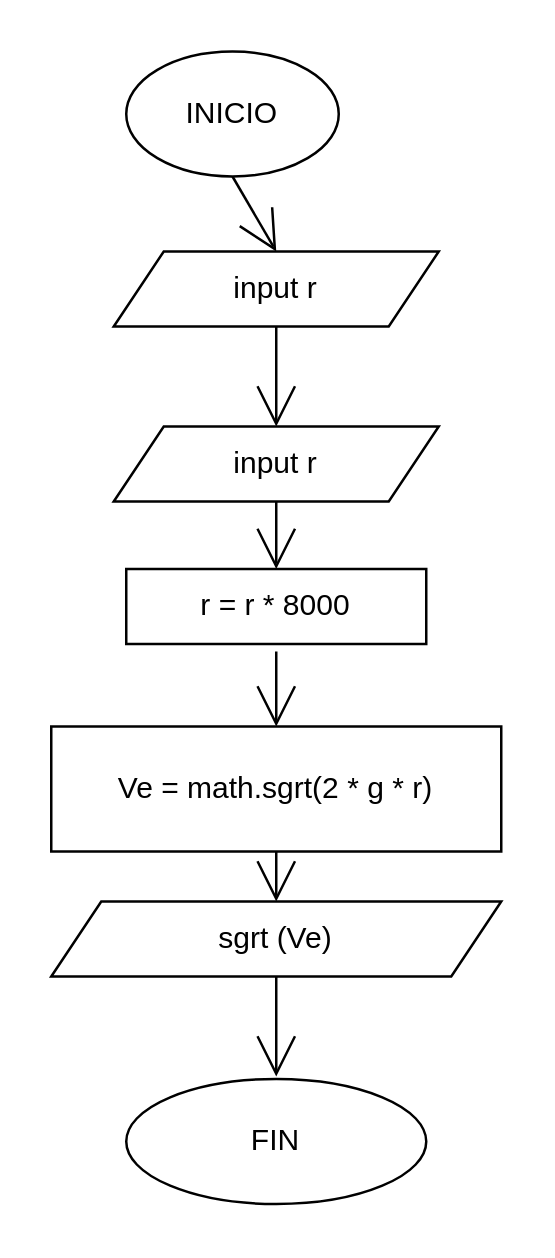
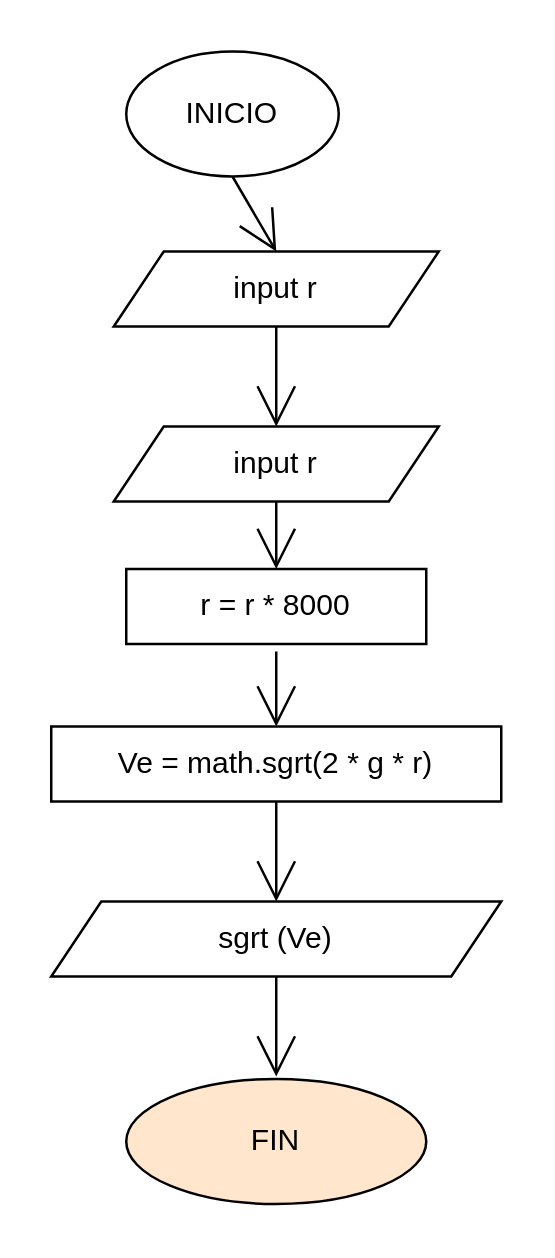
  <mxCell id="0" />
  <mxCell id="1" parent="0" />
  <mxCell id="2" style="edgeStyle=none;curved=1;rounded=0;orthogonalLoop=1;jettySize=auto;html=1;exitX=0.5;exitY=1;exitDx=0;exitDy=0;endArrow=open;startSize=14;endSize=14;sourcePerimeterSpacing=8;targetPerimeterSpacing=8;entryX=0.5;entryY=0;entryDx=0;entryDy=0;" edge="1" parent="1" source="3" target="14"><mxGeometry relative="1" as="geometry"><mxPoint x="110" y="110" as="targetPoint" /></mxGeometry></mxCell>
  <mxCell id="3" value="INICIO" style="ellipse;whiteSpace=wrap;html=1;hachureGap=4;pointerEvents=0;" vertex="1" parent="1"><mxGeometry x="50" y="20" width="85" height="50" as="geometry" /></mxCell>
  <mxCell id="4" style="edgeStyle=none;curved=1;rounded=0;orthogonalLoop=1;jettySize=auto;html=1;entryX=0.5;entryY=0;entryDx=0;entryDy=0;endArrow=open;startSize=14;endSize=14;sourcePerimeterSpacing=8;targetPerimeterSpacing=8;exitX=0.5;exitY=1;exitDx=0;exitDy=0;" edge="1" parent="1" source="14" target="13"><mxGeometry relative="1" as="geometry"><mxPoint x="110" y="190" as="sourcePoint" /></mxGeometry></mxCell>
  <mxCell id="5" value="r = r * 8000" style="rounded=0;whiteSpace=wrap;html=1;hachureGap=4;pointerEvents=0;" vertex="1" parent="1"><mxGeometry x="50" y="227" width="120" height="30" as="geometry" /></mxCell>
- <mxCell id="6" value="Ve = math.sgrt(2 * g * r)" style="rounded=0;whiteSpace=wrap;html=1;hachureGap=4;pointerEvents=0;" vertex="1" parent="1"><mxGeometry x="20" y="290" width="180" height="50" as="geometry" /></mxCell>
+ <mxCell id="6" value="Ve = math.sgrt(2 * g * r)" style="rounded=0;whiteSpace=wrap;html=1;hachureGap=4;pointerEvents=0;" vertex="1" parent="1"><mxGeometry x="20" y="290" width="180" height="30" as="geometry" /></mxCell>
  <mxCell id="7" value="sgrt (Ve)" style="shape=parallelogram;perimeter=parallelogramPerimeter;whiteSpace=wrap;html=1;fixedSize=1;hachureGap=4;pointerEvents=0;" vertex="1" parent="1"><mxGeometry x="20" y="360" width="180" height="30" as="geometry" /></mxCell>
- <mxCell id="8" value="FIN" style="ellipse;whiteSpace=wrap;html=1;hachureGap=4;pointerEvents=0;" vertex="1" parent="1"><mxGeometry x="50" y="431" width="120" height="50" as="geometry" /></mxCell>
+ <mxCell id="8" value="FIN" style="ellipse;whiteSpace=wrap;html=1;hachureGap=4;pointerEvents=0;fillColor=#ffe6cc;" vertex="1" parent="1"><mxGeometry x="50" y="431" width="120" height="50" as="geometry" /></mxCell>
  <mxCell id="9" style="edgeStyle=none;curved=1;rounded=0;orthogonalLoop=1;jettySize=auto;html=1;entryX=0.5;entryY=0;entryDx=0;entryDy=0;endArrow=open;startSize=14;endSize=14;sourcePerimeterSpacing=8;targetPerimeterSpacing=8;" edge="1" parent="1" target="5"><mxGeometry relative="1" as="geometry"><mxPoint x="110" y="190" as="sourcePoint" /><mxPoint x="120" y="110" as="targetPoint" /></mxGeometry></mxCell>
  <mxCell id="10" style="edgeStyle=none;curved=1;rounded=0;orthogonalLoop=1;jettySize=auto;html=1;entryX=0.5;entryY=0;entryDx=0;entryDy=0;endArrow=open;startSize=14;endSize=14;sourcePerimeterSpacing=8;targetPerimeterSpacing=8;" edge="1" parent="1" target="6"><mxGeometry relative="1" as="geometry"><mxPoint x="110" y="260" as="sourcePoint" /><mxPoint x="130" y="120" as="targetPoint" /></mxGeometry></mxCell>
  <mxCell id="11" style="edgeStyle=none;curved=1;rounded=0;orthogonalLoop=1;jettySize=auto;html=1;exitX=0.5;exitY=1;exitDx=0;exitDy=0;entryX=0.5;entryY=0;entryDx=0;entryDy=0;endArrow=open;startSize=14;endSize=14;sourcePerimeterSpacing=8;targetPerimeterSpacing=8;" edge="1" parent="1" source="6" target="7"><mxGeometry relative="1" as="geometry"><mxPoint x="140" y="100" as="sourcePoint" /><mxPoint x="140" y="130" as="targetPoint" /></mxGeometry></mxCell>
  <mxCell id="12" style="edgeStyle=none;curved=1;rounded=0;orthogonalLoop=1;jettySize=auto;html=1;exitX=0.5;exitY=1;exitDx=0;exitDy=0;endArrow=open;startSize=14;endSize=14;sourcePerimeterSpacing=8;targetPerimeterSpacing=8;" edge="1" parent="1" source="7"><mxGeometry relative="1" as="geometry"><mxPoint x="150" y="110" as="sourcePoint" /><mxPoint x="110" y="430" as="targetPoint" /></mxGeometry></mxCell>
  <mxCell id="13" value="input r" style="shape=parallelogram;perimeter=parallelogramPerimeter;whiteSpace=wrap;html=1;fixedSize=1;hachureGap=4;pointerEvents=0;" vertex="1" parent="1"><mxGeometry x="45" y="170" width="130" height="30" as="geometry" /></mxCell>
  <mxCell id="14" value="input r" style="shape=parallelogram;perimeter=parallelogramPerimeter;whiteSpace=wrap;html=1;fixedSize=1;hachureGap=4;pointerEvents=0;" vertex="1" parent="1"><mxGeometry x="45" y="100" width="130" height="30" as="geometry" /></mxCell>
